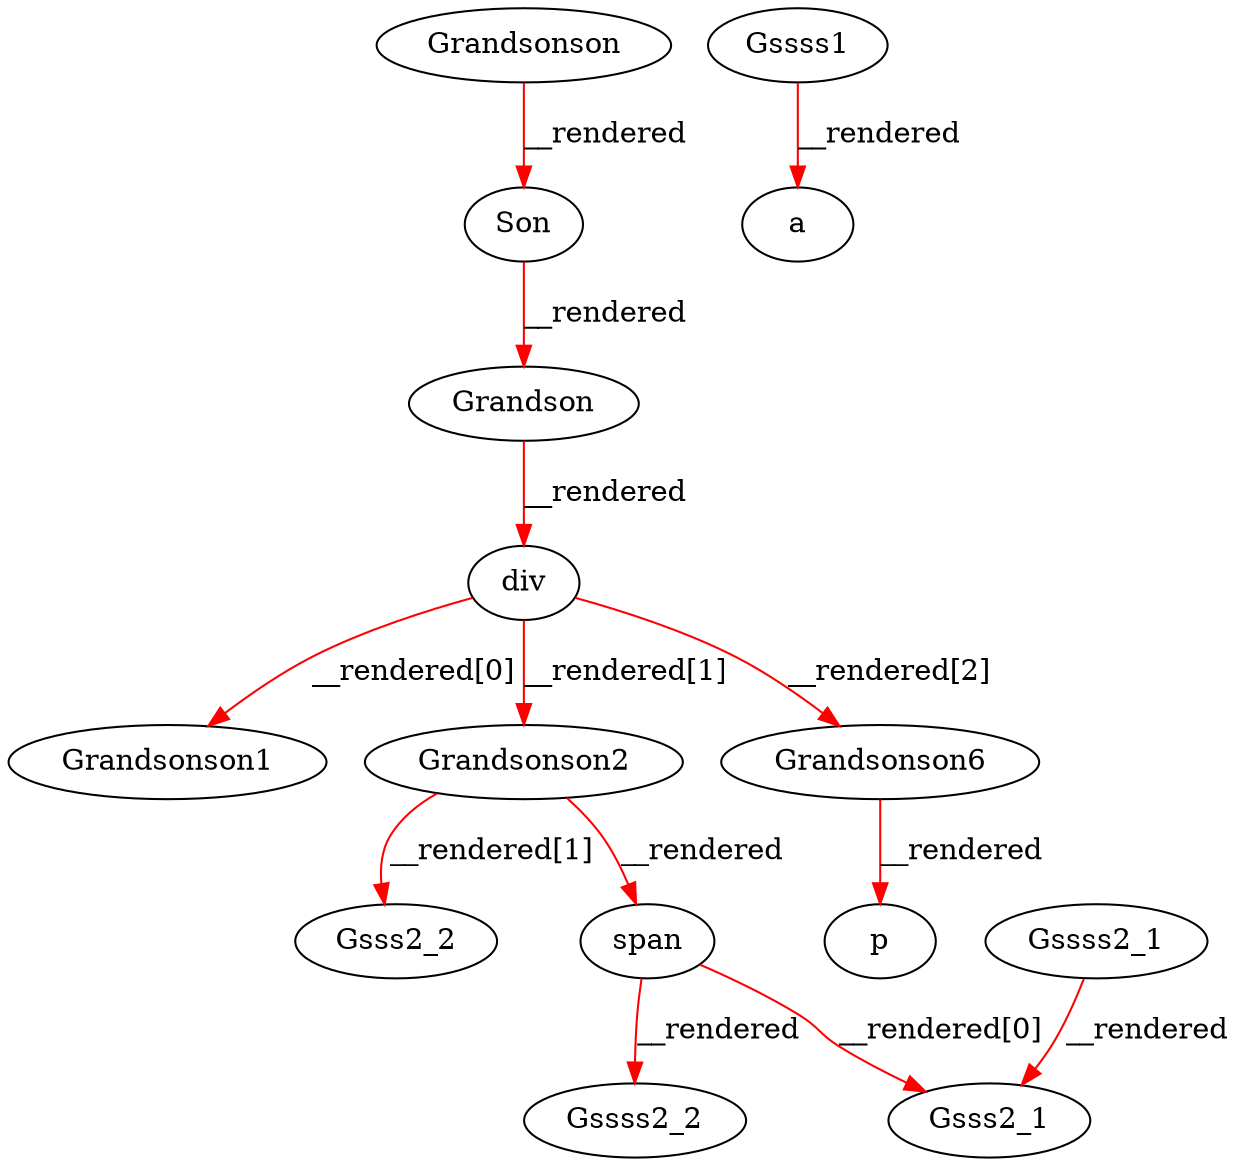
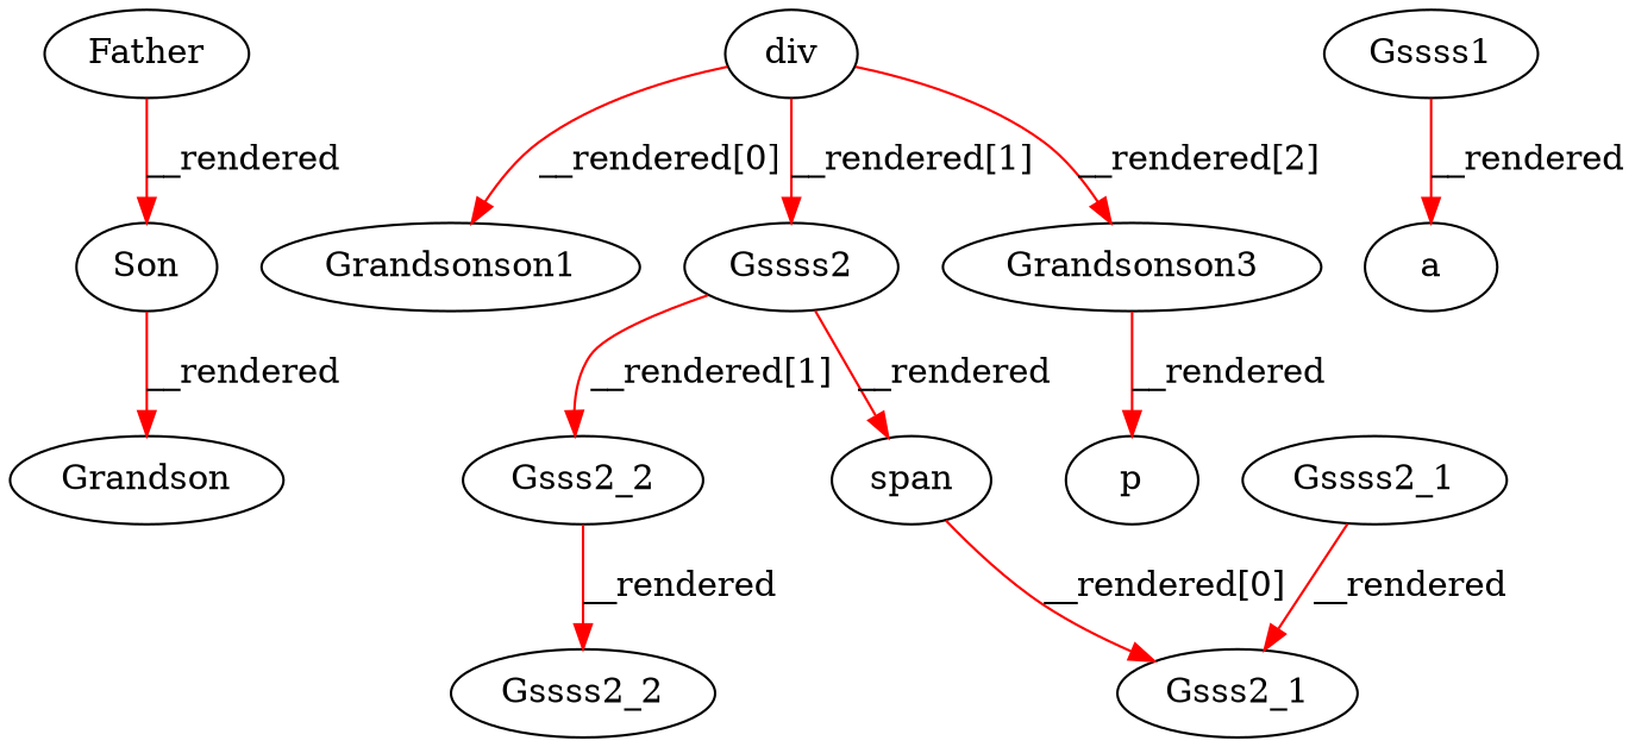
  digraph {
    edge [color=red]
-   Father [label=Grandsonson]
+   Father
    Son
    Grandson
    div
    Grandsonson1
-   Grandsonson2
-   Grandsonson3 [label=Grandsonson6]
+   Grandsonson2 [label=Gssss2]
+   Grandsonson3
    span
    Gsss2_2
    p
    Gsss2_1
    Gssss1
    a
    Gssss2_2
    Gssss2_1
    Father -> Son [label=__rendered]
    Son -> Grandson [label=__rendered]
-   Grandson -> div [label=__rendered]
    div -> Grandsonson1 [label="__rendered[0]"]
    div -> Grandsonson2 [label="__rendered[1]"]
    div -> Grandsonson3 [label="__rendered[2]"]
    Grandsonson2 -> span [label=__rendered]
    Grandsonson2 -> Gsss2_2 [label="__rendered[1]"]
    Grandsonson3 -> p [label=__rendered]
    span -> Gsss2_1 [label="__rendered[0]"]
-   span -> Gssss2_2 [label=__rendered]
+   Gsss2_2 -> Gssss2_2 [label=__rendered]
    Gssss1 -> a [label=__rendered]
    Gssss2_1 -> Gsss2_1 [label=__rendered]
  }
